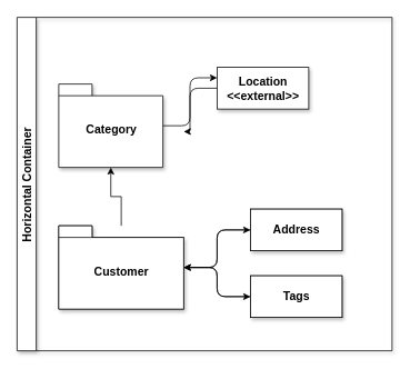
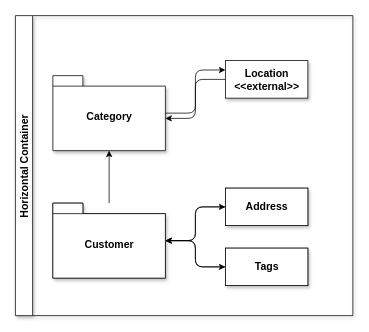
  <mxCell id="0" />
  <mxCell id="1" parent="0" />
  <mxCell id="2" style="edgeStyle=orthogonalEdgeStyle;rounded=1;orthogonalLoop=1;jettySize=auto;html=1;entryX=0;entryY=0.25;entryDx=0;entryDy=0;" edge="1" parent="1" source="3" target="17"><mxGeometry relative="1" as="geometry" /></mxCell>
- <mxCell id="3" value="Category" style="shape=folder;fontStyle=1;spacingTop=10;tabWidth=40;tabHeight=14;tabPosition=left;html=1;shadow=1;fontSize=14;" vertex="1" parent="1"><mxGeometry x="70" y="100" width="125" height="100" as="geometry" /></mxCell>
+ <mxCell id="3" value="Category" style="shape=folder;fontStyle=1;spacingTop=10;tabWidth=40;tabHeight=14;tabPosition=left;html=1;shadow=1;fontSize=14;" vertex="1" parent="1"><mxGeometry x="70" y="100" width="150" height="100" as="geometry" /></mxCell>
  <mxCell id="4" style="edgeStyle=orthogonalEdgeStyle;rounded=0;orthogonalLoop=1;jettySize=auto;html=1;" edge="1" parent="1" source="7" target="3"><mxGeometry relative="1" as="geometry" /></mxCell>
  <mxCell id="5" style="edgeStyle=orthogonalEdgeStyle;rounded=1;orthogonalLoop=1;jettySize=auto;html=1;entryX=0;entryY=0.5;entryDx=0;entryDy=0;" edge="1" parent="1" source="7" target="9"><mxGeometry relative="1" as="geometry" /></mxCell>
  <mxCell id="6" style="edgeStyle=orthogonalEdgeStyle;rounded=1;orthogonalLoop=1;jettySize=auto;html=1;" edge="1" parent="1" source="7" target="10"><mxGeometry relative="1" as="geometry" /></mxCell>
  <mxCell id="7" value="Customer" style="shape=folder;fontStyle=1;spacingTop=10;tabWidth=40;tabHeight=14;tabPosition=left;html=1;" vertex="1" parent="1"><mxGeometry x="70" y="270" width="150" height="100" as="geometry" /></mxCell>
  <mxCell id="8" style="edgeStyle=orthogonalEdgeStyle;rounded=1;orthogonalLoop=1;jettySize=auto;html=1;entryX=0;entryY=0;entryDx=150;entryDy=57;entryPerimeter=0;fontSize=14;" edge="1" parent="1" source="17" target="3"><mxGeometry relative="1" as="geometry" /></mxCell>
  <mxCell id="9" value="Address" style="html=1;" vertex="1" parent="1"><mxGeometry x="300" y="250" width="110" height="50" as="geometry" /></mxCell>
  <mxCell id="10" value="Tags" style="html=1;" vertex="1" parent="1"><mxGeometry x="300" y="330" width="110" height="50" as="geometry" /></mxCell>
  <mxCell id="11" style="edgeStyle=orthogonalEdgeStyle;rounded=1;orthogonalLoop=1;jettySize=auto;html=1;fontSize=14;" edge="1" parent="1" source="12" target="15"><mxGeometry relative="1" as="geometry" /></mxCell>
  <mxCell id="12" value="Tags" style="html=1;shadow=1;fontStyle=1;fontSize=14;" vertex="1" parent="1"><mxGeometry x="300" y="330" width="110" height="50" as="geometry" /></mxCell>
  <mxCell id="13" style="edgeStyle=orthogonalEdgeStyle;rounded=1;orthogonalLoop=1;jettySize=auto;html=1;fontSize=14;" edge="1" parent="1" source="14" target="15"><mxGeometry relative="1" as="geometry" /></mxCell>
  <mxCell id="14" value="Address" style="html=1;shadow=1;fontStyle=1;fontSize=14;" vertex="1" parent="1"><mxGeometry x="300" y="250" width="110" height="50" as="geometry" /></mxCell>
  <mxCell id="15" value="Customer" style="shape=folder;fontStyle=1;spacingTop=10;tabWidth=40;tabHeight=14;tabPosition=left;html=1;shadow=1;fontSize=14;" vertex="1" parent="1"><mxGeometry x="70" y="270" width="150" height="100" as="geometry" /></mxCell>
  <mxCell id="16" value="Horizontal Container" style="swimlane;horizontal=0;shadow=1;fontSize=14;" vertex="1" parent="1"><mxGeometry x="20" y="20" width="450" height="400" as="geometry" /></mxCell>
- <mxCell id="17" value="Location&lt;br&gt;&amp;lt;&amp;lt;external&amp;gt;&amp;gt;" style="html=1;shadow=1;fontStyle=1;fontSize=14;" vertex="1" parent="16"><mxGeometry x="240" y="60" width="110" height="50" as="geometry" /></mxCell>
+ <mxCell id="17" value="Location&lt;br&gt;&amp;lt;&amp;lt;external&amp;gt;&amp;gt;" style="html=1;shadow=1;fontStyle=1;fontSize=14;" vertex="1" parent="16"><mxGeometry x="280" y="60" width="110" height="50" as="geometry" /></mxCell>
